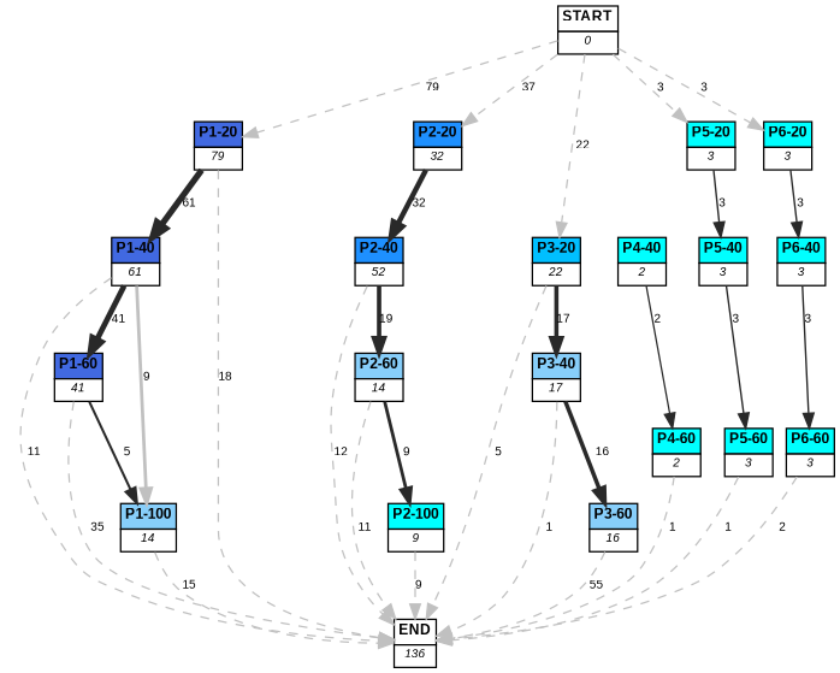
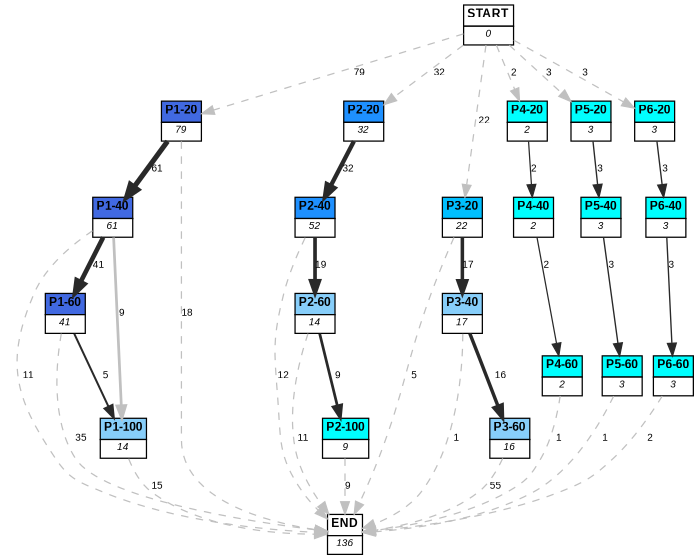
  digraph {
    node [shape=plain]
    edge [color=grey fontname=Arial fontsize=8 labelfloat=false style=dashed]
    n1 [label=<<table border="0" cellborder="1" cellspacing="0"><tr><td bgcolor="royalblue"><FONT face="Arial" POINT-SIZE="10"><b>P1-20</b></FONT></td></tr><tr><td bgcolor="white"><FONT face="Arial" POINT-SIZE="8"><i>79</i></FONT></td></tr></table>>]
    n2 [label=<<table border="0" cellborder="1" cellspacing="0"><tr><td bgcolor="royalblue"><FONT face="Arial" POINT-SIZE="10"><b>P1-40</b></FONT></td></tr><tr><td bgcolor="white"><FONT face="Arial" POINT-SIZE="8"><i>61</i></FONT></td></tr></table>>]
    n3 [label=<<table border="0" cellborder="1" cellspacing="0"><tr><td bgcolor="white"><FONT face="Arial" POINT-SIZE="10"><b>END</b></FONT></td></tr><tr><td bgcolor="white"><FONT face="Arial" POINT-SIZE="8"><i>136</i></FONT></td></tr></table>>]
    n4 [label=<<table border="0" cellborder="1" cellspacing="0"><tr><td bgcolor="royalblue"><FONT face="Arial" POINT-SIZE="10"><b>P1-60</b></FONT></td></tr><tr><td bgcolor="white"><FONT face="Arial" POINT-SIZE="8"><i>41</i></FONT></td></tr></table>>]
    n5 [label=<<table border="0" cellborder="1" cellspacing="0"><tr><td bgcolor="lightskyblue"><FONT face="Arial" POINT-SIZE="10"><b>P1-100</b></FONT></td></tr><tr><td bgcolor="white"><FONT face="Arial" POINT-SIZE="8"><i>14</i></FONT></td></tr></table>>]
    n6 [label=<<table border="0" cellborder="1" cellspacing="0"><tr><td bgcolor="dodgerblue"><FONT face="Arial" POINT-SIZE="10"><b>P2-20</b></FONT></td></tr><tr><td bgcolor="white"><FONT face="Arial" POINT-SIZE="8"><i>32</i></FONT></td></tr></table>>]
    n7 [label=<<table border="0" cellborder="1" cellspacing="0"><tr><td bgcolor="dodgerblue"><FONT face="Arial" POINT-SIZE="10"><b>P2-40</b></FONT></td></tr><tr><td bgcolor="white"><FONT face="Arial" POINT-SIZE="8"><i>52</i></FONT></td></tr></table>>]
    n8 [label=<<table border="0" cellborder="1" cellspacing="0"><tr><td bgcolor="lightskyblue"><FONT face="Arial" POINT-SIZE="10"><b>P2-60</b></FONT></td></tr><tr><td bgcolor="white"><FONT face="Arial" POINT-SIZE="8"><i>14</i></FONT></td></tr></table>>]
    n9 [label=<<table border="0" cellborder="1" cellspacing="0"><tr><td bgcolor="aqua"><FONT face="Arial" POINT-SIZE="10"><b>P2-100</b></FONT></td></tr><tr><td bgcolor="white"><FONT face="Arial" POINT-SIZE="8"><i>9</i></FONT></td></tr></table>>]
    n10 [label=<<table border="0" cellborder="1" cellspacing="0"><tr><td bgcolor="deepskyblue"><FONT face="Arial" POINT-SIZE="10"><b>P3-20</b></FONT></td></tr><tr><td bgcolor="white"><FONT face="Arial" POINT-SIZE="8"><i>22</i></FONT></td></tr></table>>]
    n11 [label=<<table border="0" cellborder="1" cellspacing="0"><tr><td bgcolor="lightskyblue"><FONT face="Arial" POINT-SIZE="10"><b>P3-40</b></FONT></td></tr><tr><td bgcolor="white"><FONT face="Arial" POINT-SIZE="8"><i>17</i></FONT></td></tr></table>>]
    n12 [label=<<table border="0" cellborder="1" cellspacing="0"><tr><td bgcolor="lightskyblue"><FONT face="Arial" POINT-SIZE="10"><b>P3-60</b></FONT></td></tr><tr><td bgcolor="white"><FONT face="Arial" POINT-SIZE="8"><i>16</i></FONT></td></tr></table>>]
+   n13 [label=<<table border="0" cellborder="1" cellspacing="0"><tr><td bgcolor="aqua"><FONT face="Arial" POINT-SIZE="10"><b>P4-20</b></FONT></td></tr><tr><td bgcolor="white"><FONT face="Arial" POINT-SIZE="8"><i>2</i></FONT></td></tr></table>>]
    n14 [label=<<table border="0" cellborder="1" cellspacing="0"><tr><td bgcolor="aqua"><FONT face="Arial" POINT-SIZE="10"><b>P4-40</b></FONT></td></tr><tr><td bgcolor="white"><FONT face="Arial" POINT-SIZE="8"><i>2</i></FONT></td></tr></table>>]
    n15 [label=<<table border="0" cellborder="1" cellspacing="0"><tr><td bgcolor="aqua"><FONT face="Arial" POINT-SIZE="10"><b>P4-60</b></FONT></td></tr><tr><td bgcolor="white"><FONT face="Arial" POINT-SIZE="8"><i>2</i></FONT></td></tr></table>>]
    n16 [label=<<table border="0" cellborder="1" cellspacing="0"><tr><td bgcolor="aqua"><FONT face="Arial" POINT-SIZE="10"><b>P5-20</b></FONT></td></tr><tr><td bgcolor="white"><FONT face="Arial" POINT-SIZE="8"><i>3</i></FONT></td></tr></table>>]
    n17 [label=<<table border="0" cellborder="1" cellspacing="0"><tr><td bgcolor="aqua"><FONT face="Arial" POINT-SIZE="10"><b>P5-40</b></FONT></td></tr><tr><td bgcolor="white"><FONT face="Arial" POINT-SIZE="8"><i>3</i></FONT></td></tr></table>>]
    n18 [label=<<table border="0" cellborder="1" cellspacing="0"><tr><td bgcolor="aqua"><FONT face="Arial" POINT-SIZE="10"><b>P5-60</b></FONT></td></tr><tr><td bgcolor="white"><FONT face="Arial" POINT-SIZE="8"><i>3</i></FONT></td></tr></table>>]
    n19 [label=<<table border="0" cellborder="1" cellspacing="0"><tr><td bgcolor="aqua"><FONT face="Arial" POINT-SIZE="10"><b>P6-20</b></FONT></td></tr><tr><td bgcolor="white"><FONT face="Arial" POINT-SIZE="8"><i>3</i></FONT></td></tr></table>>]
    n20 [label=<<table border="0" cellborder="1" cellspacing="0"><tr><td bgcolor="aqua"><FONT face="Arial" POINT-SIZE="10"><b>P6-40</b></FONT></td></tr><tr><td bgcolor="white"><FONT face="Arial" POINT-SIZE="8"><i>3</i></FONT></td></tr></table>>]
    n21 [label=<<table border="0" cellborder="1" cellspacing="0"><tr><td bgcolor="aqua"><FONT face="Arial" POINT-SIZE="10"><b>P6-60</b></FONT></td></tr><tr><td bgcolor="white"><FONT face="Arial" POINT-SIZE="8"><i>3</i></FONT></td></tr></table>>]
    n22 [label=<<table border="0" cellborder="1" cellspacing="0"><tr><td bgcolor="white"><FONT face="Arial" POINT-SIZE="10"><b>START</b></FONT></td></tr><tr><td bgcolor="white"><FONT face="Arial" POINT-SIZE="8"><i>0</i></FONT></td></tr></table>>]
    n1 -> n2 [color=grey16 label=61 penwidth=4.110873864173311 style=""]
    n1 -> n3 [label=18]
    n2 -> n3 [label=11]
    n2 -> n4 [color=grey16 label=41 penwidth=3.713572066704308 style=""]
    n2 -> n5 [label=9 penwidth=2.1972245773362196 style=""]
    n4 -> n3 [label=35]
    n4 -> n5 [color=grey16 label=5 penwidth=1.6094379124341003 style=""]
    n5 -> n3 [label=15]
    n6 -> n7 [color=grey16 label=32 penwidth=3.4657359027997265 style=""]
    n7 -> n3 [label=12]
    n7 -> n8 [color=grey16 label=19 penwidth=2.9444389791664403 style=""]
    n8 -> n3 [label=11]
    n8 -> n9 [color=grey16 label=9 penwidth=2.1972245773362196 style=""]
    n9 -> n3 [label=9]
    n10 -> n3 [label=5]
    n10 -> n11 [color=grey16 label=17 penwidth=2.833213344056216 style=""]
    n11 -> n3 [label=1]
    n11 -> n12 [color=grey16 label=16 penwidth=2.772588722239781 style=""]
    n12 -> n3 [label=55]
+   n13 -> n14 [color=grey16 label=2 penwidth=1 style=""]
    n14 -> n15 [color=grey16 label=2 penwidth=1 style=""]
    n15 -> n3 [label=1]
    n16 -> n17 [color=grey16 label=3 penwidth=1.0986122886681098 style=""]
    n17 -> n18 [color=grey16 label=3 penwidth=1.0986122886681098 style=""]
    n18 -> n3 [label=1]
    n19 -> n20 [color=grey16 label=3 penwidth=1.0986122886681098 style=""]
    n20 -> n21 [color=grey16 label=3 penwidth=1.0986122886681098 style=""]
    n21 -> n3 [label=2]
    n22 -> n1 [label=79]
-   n22 -> n6 [label=37]
+   n22 -> n6 [label=32]
    n22 -> n10 [label=22]
+   n22 -> n13 [label=2]
    n22 -> n16 [label=3]
    n22 -> n19 [label=3]
  }
